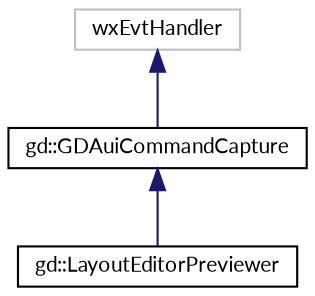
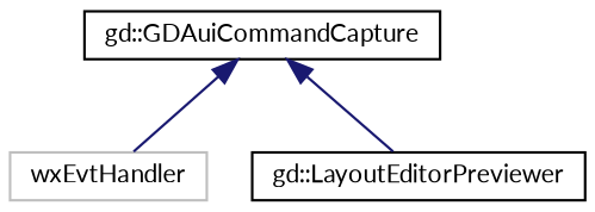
  digraph {
    fontname=Lato
    rankdir=TB
    node [color=black fillcolor=white fontname=Lato fontsize=10 shape=record style=filled]
    edge [color=midnightblue dir=back fontname=Lato fontsize=10 labelfontname=Helvetica labelfontsize=10 style=solid]
    n1 [color=grey75 height=0.2 label=wxEvtHandler width=0.4]
    n2 [height=0.2 label="gd::GDAuiCommandCapture" width=0.4]
    n3 [height=0.2 label="gd::LayoutEditorPreviewer" width=0.4]
-   n1 -> n2
+   n2 -> n1
    n2 -> n3
  }
